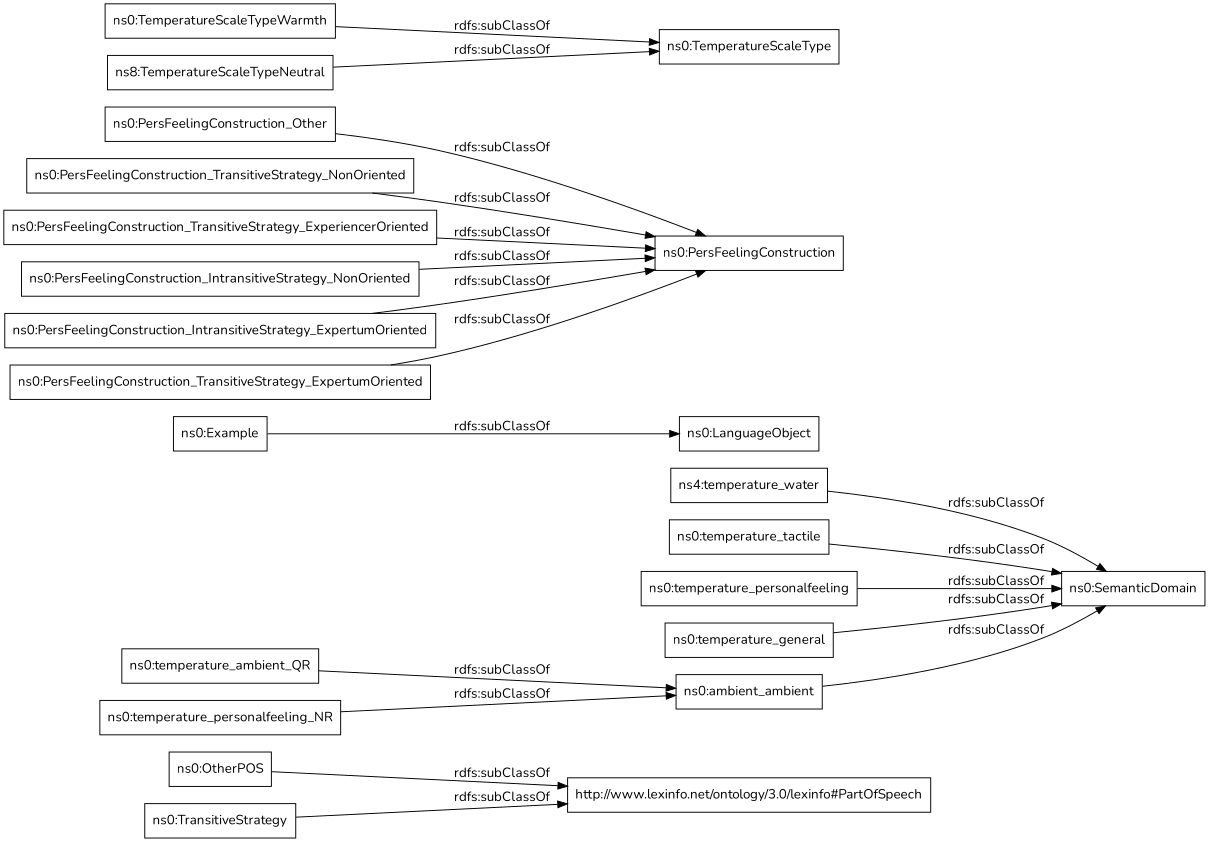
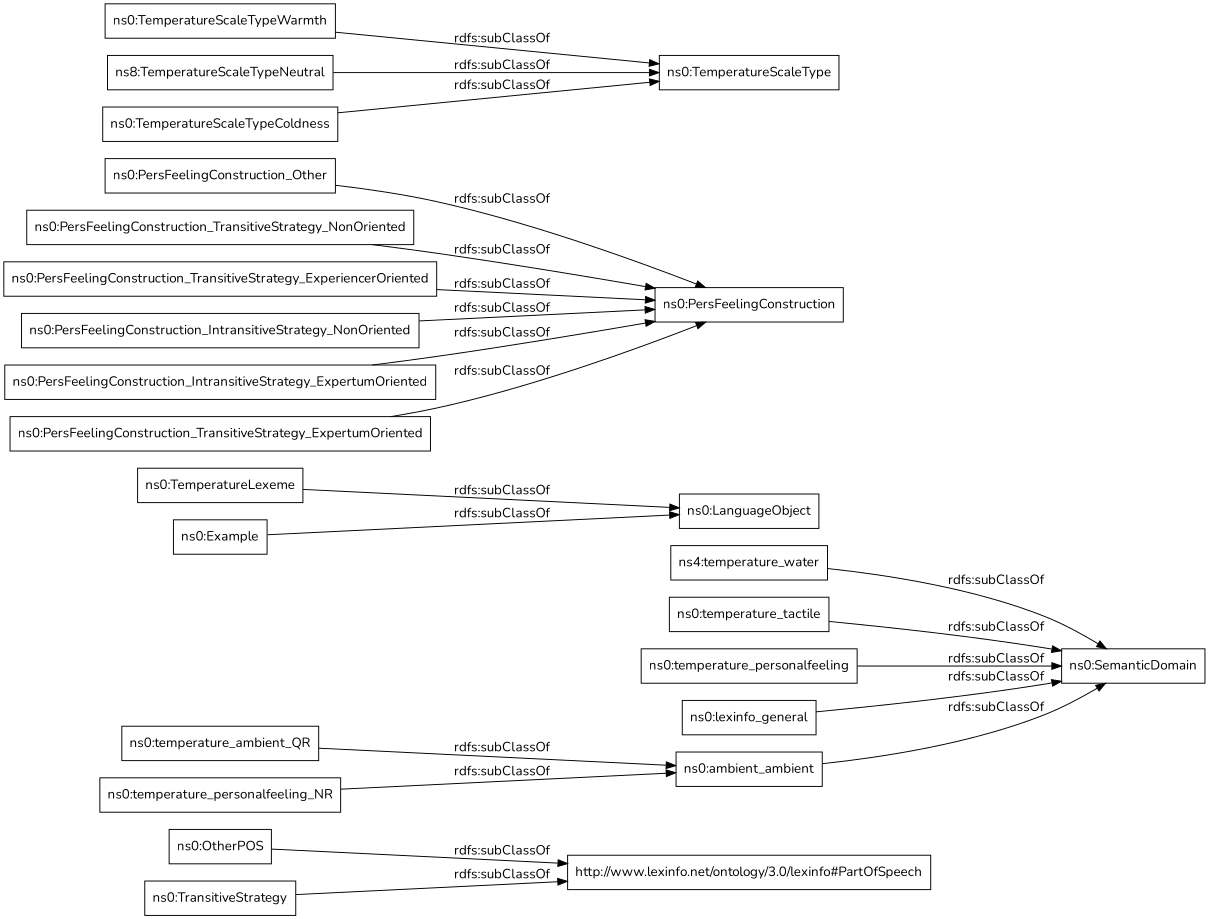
  digraph {
    fontname=Nunito
    rankdir=LR
    node [color=black fontname=Nunito shape=rectangle]
    edge [fontname=Nunito]
    "ns0:OtherPOS"
    "http://www.lexinfo.net/ontology/3.0/lexinfo#PartOfSpeech"
    n3 [label="ns0:ambient_ambient"]
    "ns0:temperature_ambient_QR"
    "ns0:SemanticDomain"
+   "ns0:TemperatureLexeme"
    "ns0:LanguageObject"
    "ns0:PersFeelingConstruction_Other"
    "ns0:PersFeelingConstruction"
    n10 [label="ns4:temperature_water"]
    "ns0:TemperatureScaleTypeWarmth"
    "ns0:TemperatureScaleType"
    "ns0:temperature_tactile"
    n14 [label="ns0:temperature_personalfeeling_NR"]
    "ns0:PersFeelingConstruction_TransitiveStrategy_NonOriented"
    n16 [label="ns8:TemperatureScaleTypeNeutral"]
    "ns0:PersFeelingConstruction_TransitiveStrategy_ExperiencerOriented"
    "ns0:temperature_personalfeeling"
+   "ns0:TemperatureScaleTypeColdness"
    n20 [label="ns0:TransitiveStrategy"]
    "ns0:PersFeelingConstruction_IntransitiveStrategy_NonOriented"
-   "ns0:temperature_general"
+   "ns0:temperature_general" [label="ns0:lexinfo_general"]
    "ns0:PersFeelingConstruction_IntransitiveStrategy_ExpertumOriented"
    "ns0:Example"
    "ns0:PersFeelingConstruction_TransitiveStrategy_ExpertumOriented"
    "ns0:OtherPOS" -> "http://www.lexinfo.net/ontology/3.0/lexinfo#PartOfSpeech" [label="rdfs:subClassOf"]
    n3 -> "ns0:SemanticDomain" [label="rdfs:subClassOf"]
    "ns0:temperature_ambient_QR" -> n3 [label="rdfs:subClassOf"]
+   "ns0:TemperatureLexeme" -> "ns0:LanguageObject" [label="rdfs:subClassOf"]
    "ns0:PersFeelingConstruction_Other" -> "ns0:PersFeelingConstruction" [label="rdfs:subClassOf"]
    n10 -> "ns0:SemanticDomain" [label="rdfs:subClassOf"]
    "ns0:TemperatureScaleTypeWarmth" -> "ns0:TemperatureScaleType" [label="rdfs:subClassOf"]
    "ns0:temperature_tactile" -> "ns0:SemanticDomain" [label="rdfs:subClassOf"]
    n14 -> n3 [label="rdfs:subClassOf"]
    "ns0:PersFeelingConstruction_TransitiveStrategy_NonOriented" -> "ns0:PersFeelingConstruction" [label="rdfs:subClassOf"]
    n16 -> "ns0:TemperatureScaleType" [label="rdfs:subClassOf"]
    "ns0:PersFeelingConstruction_TransitiveStrategy_ExperiencerOriented" -> "ns0:PersFeelingConstruction" [label="rdfs:subClassOf"]
    "ns0:temperature_personalfeeling" -> "ns0:SemanticDomain" [label="rdfs:subClassOf"]
+   "ns0:TemperatureScaleTypeColdness" -> "ns0:TemperatureScaleType" [label="rdfs:subClassOf"]
    n20 -> "http://www.lexinfo.net/ontology/3.0/lexinfo#PartOfSpeech" [label="rdfs:subClassOf"]
    "ns0:PersFeelingConstruction_IntransitiveStrategy_NonOriented" -> "ns0:PersFeelingConstruction" [label="rdfs:subClassOf"]
    "ns0:temperature_general" -> "ns0:SemanticDomain" [label="rdfs:subClassOf"]
    "ns0:PersFeelingConstruction_IntransitiveStrategy_ExpertumOriented" -> "ns0:PersFeelingConstruction" [label="rdfs:subClassOf"]
    "ns0:Example" -> "ns0:LanguageObject" [label="rdfs:subClassOf"]
    "ns0:PersFeelingConstruction_TransitiveStrategy_ExpertumOriented" -> "ns0:PersFeelingConstruction" [label="rdfs:subClassOf"]
  }
